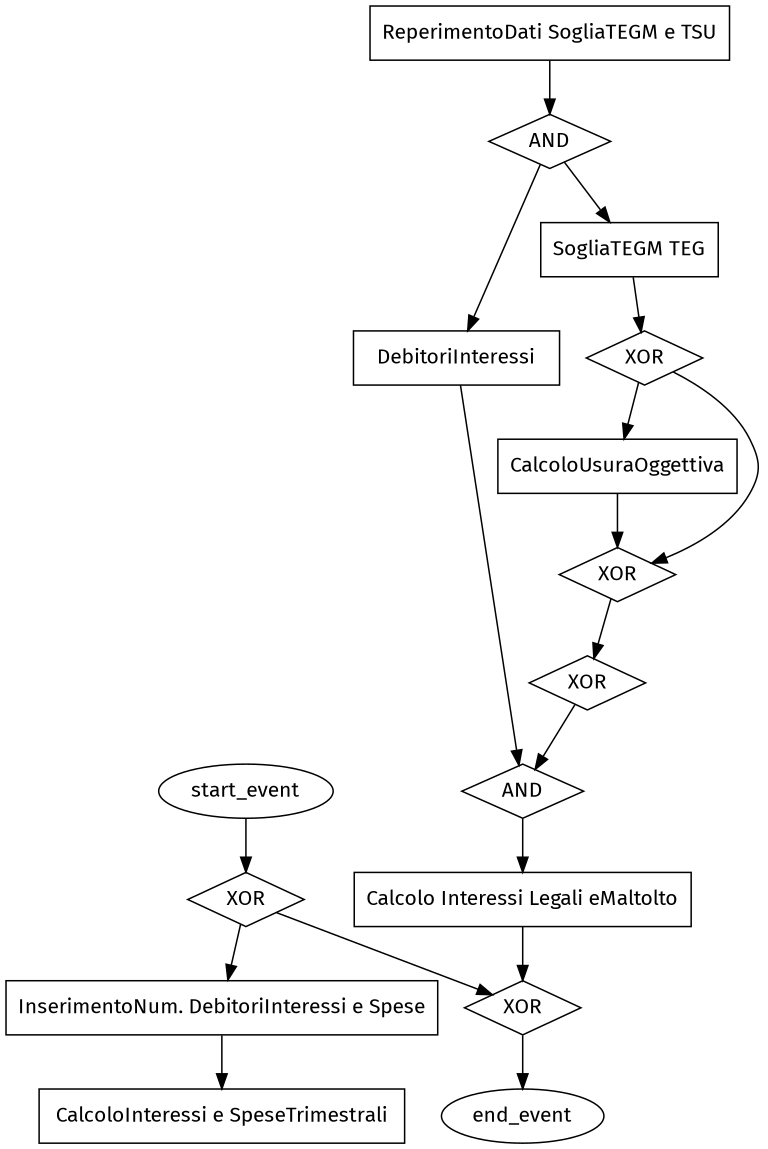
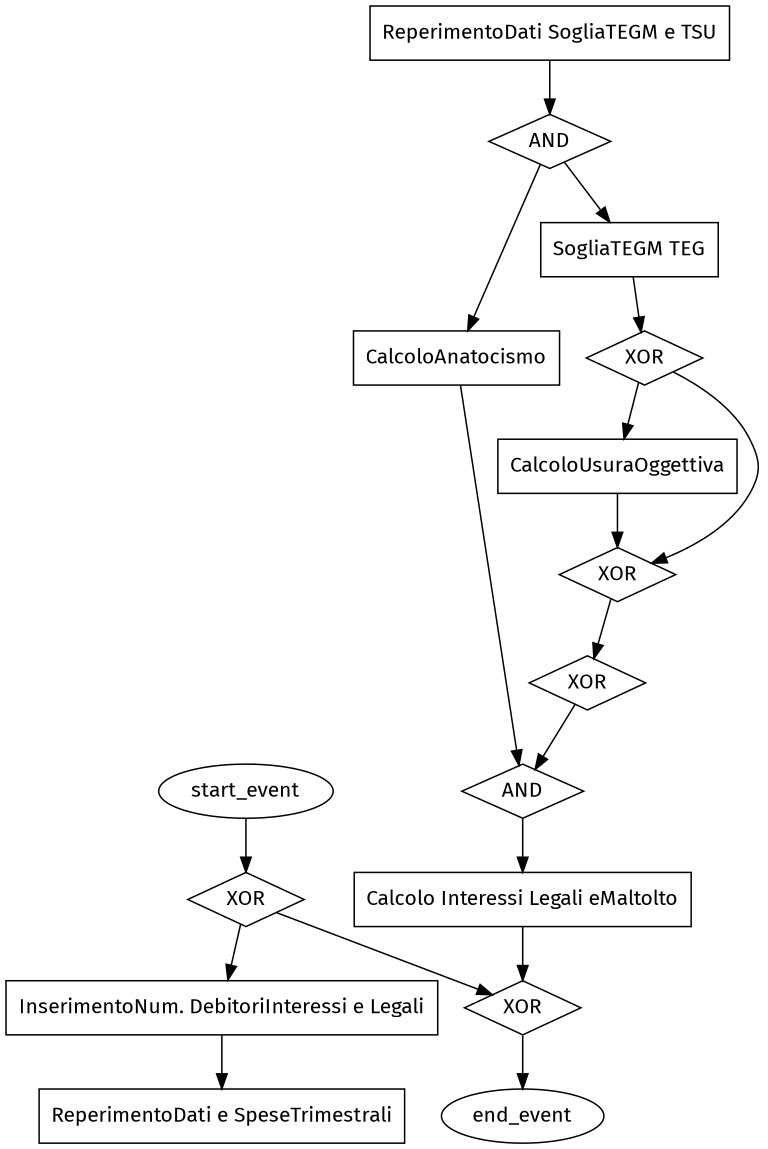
  digraph {
    fontname="Fira Sans"
    rankdir=TB
    node [fontname="Fira Sans" shape=diamond]
    edge [fontname="Fira Sans"]
    n1 [label=start_event shape=ellipse]
    n2 [label=XOR]
-   n3 [label="InserimentoNum. DebitoriInteressi e Spese" shape=box]
+   n3 [label="InserimentoNum. DebitoriInteressi e Legali" shape=box]
    n4 [label=XOR]
    n5 [label=end_event shape=ellipse]
    n6 [label="ReperimentoDati SogliaTEGM e TSU" shape=box]
    n7 [label=AND]
-   n8 [label=DebitoriInteressi shape=box]
+   n8 [label=CalcoloAnatocismo shape=box]
    n9 [label="SogliaTEGM TEG" shape=box]
    n10 [label=AND]
    n11 [label="Calcolo Interessi Legali eMaltolto" shape=box]
-   n12 [label="CalcoloInteressi e SpeseTrimestrali" shape=box]
+   n12 [label="ReperimentoDati e SpeseTrimestrali" shape=box]
    n13 [label=XOR]
    n14 [label=CalcoloUsuraOggettiva shape=box]
    n15 [label=XOR]
    n16 [label=XOR]
    n1 -> n2
    n2 -> n3
    n2 -> n4
    n3 -> n12
    n4 -> n5
    n6 -> n7
    n7 -> n8
    n7 -> n9
    n8 -> n10
    n9 -> n13
    n10 -> n11
    n11 -> n4
    n13 -> n14
    n13 -> n15
    n14 -> n15
    n15 -> n16
    n16 -> n10
  }
